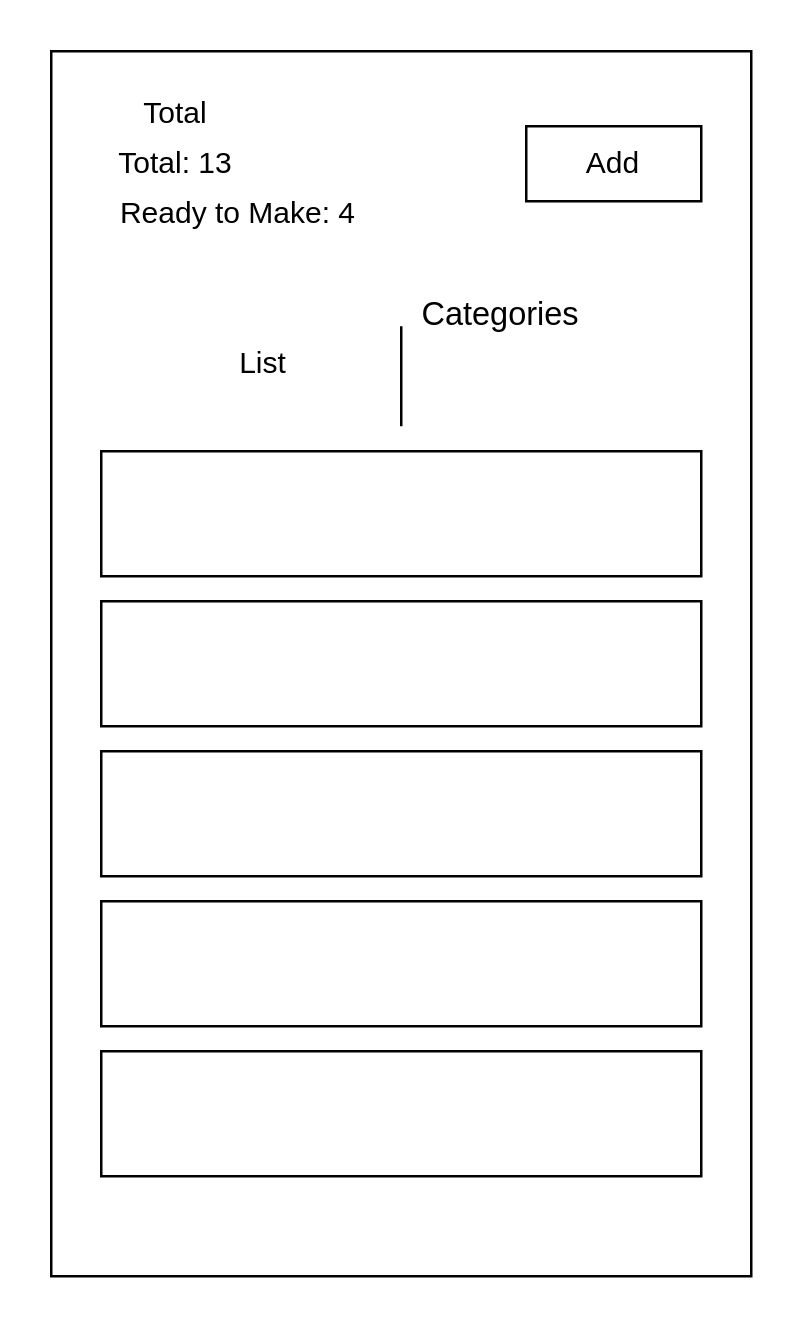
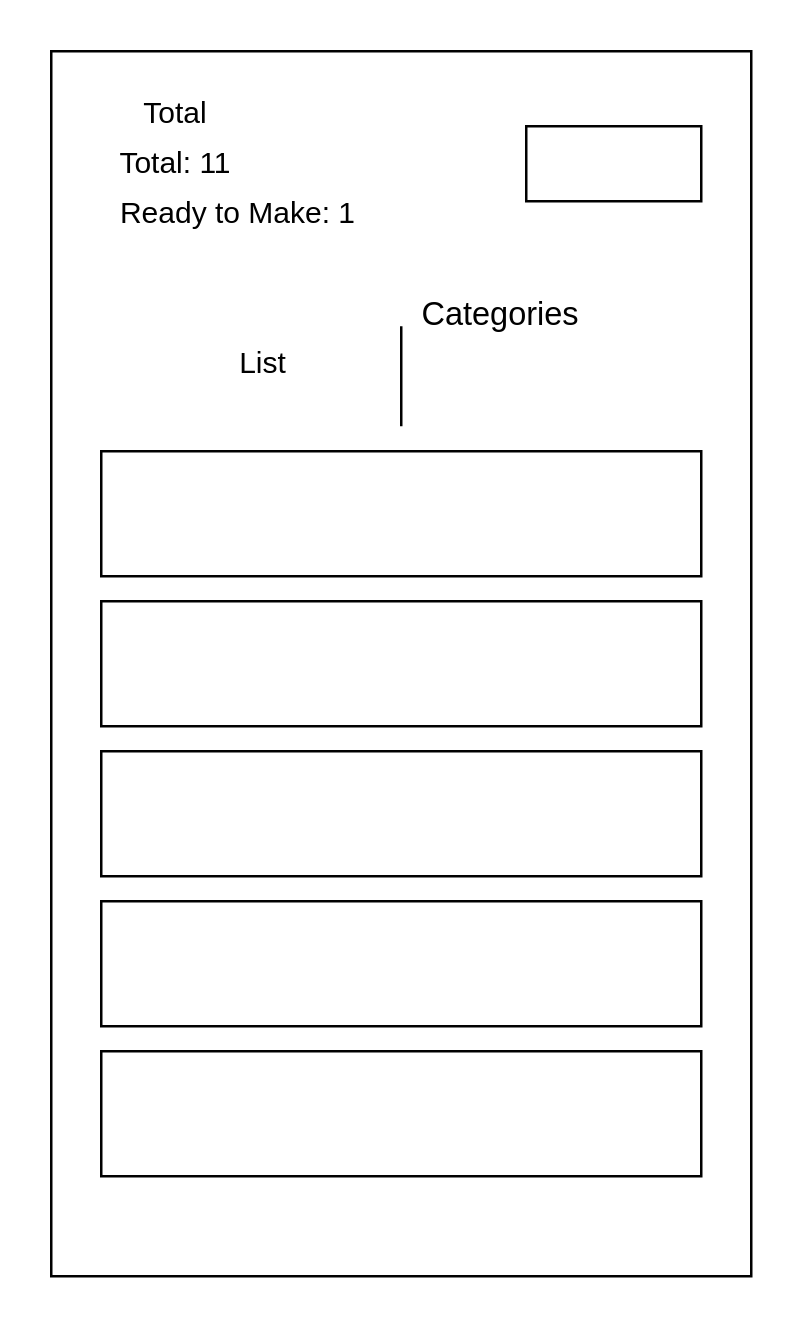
  <mxCell id="0" />
  <mxCell id="1" parent="0" />
  <mxCell id="2" value="" style="whiteSpace=wrap;html=1;" parent="1" vertex="1"><mxGeometry x="20" y="20" width="280" height="490" as="geometry" /></mxCell>
  <mxCell id="3" value="Total" style="text;strokeColor=none;align=center;fillColor=none;html=1;verticalAlign=middle;whiteSpace=wrap;rounded=0;" parent="1" vertex="1"><mxGeometry x="40" y="30" width="60" height="30" as="geometry" /></mxCell>
- <mxCell id="4" value="Total: 13" style="text;strokeColor=none;align=center;fillColor=none;html=1;verticalAlign=middle;whiteSpace=wrap;rounded=0;" parent="1" vertex="1"><mxGeometry x="40" y="50" width="60" height="30" as="geometry" /></mxCell>
- <mxCell id="5" value="Ready to Make: 4" style="text;strokeColor=none;align=center;fillColor=none;html=1;verticalAlign=middle;whiteSpace=wrap;rounded=0;" parent="1" vertex="1"><mxGeometry x="30" y="70" width="130" height="30" as="geometry" /></mxCell>
+ <mxCell id="4" value="Total: 11" style="text;strokeColor=none;align=center;fillColor=none;html=1;verticalAlign=middle;whiteSpace=wrap;rounded=0;" parent="1" vertex="1"><mxGeometry x="40" y="50" width="60" height="30" as="geometry" /></mxCell>
+ <mxCell id="5" value="Ready to Make: 1" style="text;strokeColor=none;align=center;fillColor=none;html=1;verticalAlign=middle;whiteSpace=wrap;rounded=0;" parent="1" vertex="1"><mxGeometry x="30" y="70" width="130" height="30" as="geometry" /></mxCell>
  <mxCell id="6" value="" style="edgeStyle=none;orthogonalLoop=1;jettySize=auto;html=1;exitX=0.5;exitY=0;exitDx=0;exitDy=0;endArrow=none;endFill=0;" parent="1" edge="1"><mxGeometry width="80" relative="1" as="geometry"><mxPoint x="160" y="170" as="sourcePoint" /><mxPoint x="160" y="130" as="targetPoint" /><Array as="points" /></mxGeometry></mxCell>
  <mxCell id="7" value="List" style="text;strokeColor=none;align=center;fillColor=none;html=1;verticalAlign=middle;whiteSpace=wrap;rounded=0;" parent="1" vertex="1"><mxGeometry x="75" y="130" width="60" height="30" as="geometry" /></mxCell>
  <mxCell id="8" value="Categories" style="text;strokeColor=none;align=center;fillColor=none;html=1;verticalAlign=middle;whiteSpace=wrap;rounded=0;fontSize=13;" parent="1" vertex="1"><mxGeometry x="170" y="110" width="60" height="30" as="geometry" /></mxCell>
  <mxCell id="9" value="" style="whiteSpace=wrap;html=1;fontSize=13;" parent="1" vertex="1"><mxGeometry x="40" y="180" width="240" height="50" as="geometry" /></mxCell>
  <mxCell id="10" value="" style="whiteSpace=wrap;html=1;fontSize=13;" parent="1" vertex="1"><mxGeometry x="40" y="240" width="240" height="50" as="geometry" /></mxCell>
  <mxCell id="11" value="" style="whiteSpace=wrap;html=1;fontSize=13;" parent="1" vertex="1"><mxGeometry x="40" y="300" width="240" height="50" as="geometry" /></mxCell>
  <mxCell id="12" value="" style="whiteSpace=wrap;html=1;fontSize=13;" parent="1" vertex="1"><mxGeometry x="40" y="360" width="240" height="50" as="geometry" /></mxCell>
  <mxCell id="13" value="" style="whiteSpace=wrap;html=1;fontSize=13;" parent="1" vertex="1"><mxGeometry x="40" y="420" width="240" height="50" as="geometry" /></mxCell>
  <mxCell id="14" value="" style="group" vertex="1" connectable="0" parent="1"><mxGeometry x="210" y="50" width="70" height="30" as="geometry" /></mxCell>
  <mxCell id="15" value="" style="whiteSpace=wrap;html=1;fontSize=13;" vertex="1" parent="14"><mxGeometry width="70" height="30" as="geometry" /></mxCell>
- <mxCell id="16" value="Add" style="text;strokeColor=none;align=center;fillColor=none;html=1;verticalAlign=middle;whiteSpace=wrap;rounded=0;" vertex="1" parent="14"><mxGeometry x="5" width="60" height="30" as="geometry" /></mxCell>
